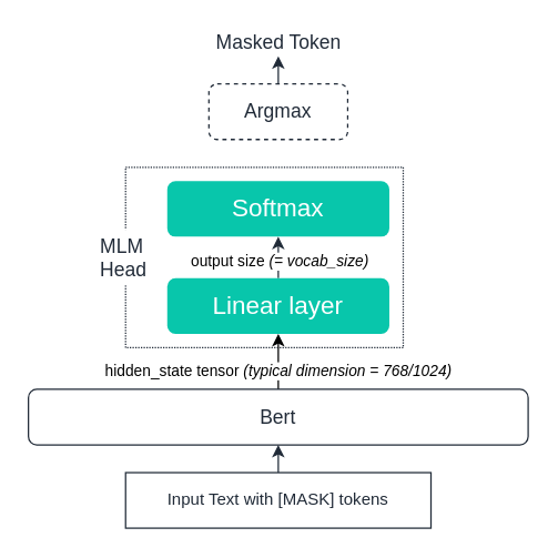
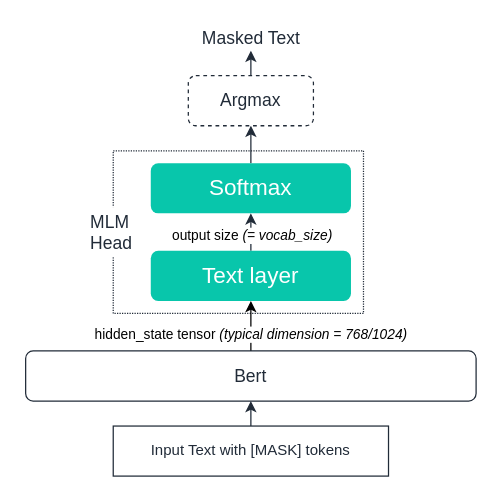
  <mxCell id="0" />
  <mxCell id="1" parent="0" />
  <mxCell id="2" value="" style="rounded=0;whiteSpace=wrap;html=1;align=center;dashed=1;dashPattern=1 1;perimeterSpacing=0;strokeColor=#212B38;fontColor=#212B38;" parent="1" vertex="1"><mxGeometry x="90" y="120" width="200" height="130" as="geometry" /></mxCell>
  <mxCell id="3" style="edgeStyle=orthogonalEdgeStyle;rounded=0;orthogonalLoop=1;jettySize=auto;html=1;exitX=0.5;exitY=0;exitDx=0;exitDy=0;entryX=0.5;entryY=1;entryDx=0;entryDy=0;" parent="1" source="5" target="8" edge="1"><mxGeometry relative="1" as="geometry" /></mxCell>
  <mxCell id="4" value="hidden_state tensor &lt;i&gt;(typical dimension = 768/1024)&lt;/i&gt;" style="edgeLabel;html=1;align=center;verticalAlign=middle;resizable=0;points=[];" parent="3" vertex="1" connectable="0"><mxGeometry x="-0.3" y="1" relative="1" as="geometry"><mxPoint as="offset" /></mxGeometry></mxCell>
  <mxCell id="5" value="Bert" style="rounded=1;whiteSpace=wrap;html=1;strokeColor=#212B38;fontColor=#212B38;fontSize=14;" parent="1" vertex="1"><mxGeometry x="20" y="280" width="360" height="40" as="geometry" /></mxCell>
  <mxCell id="6" style="edgeStyle=orthogonalEdgeStyle;rounded=0;orthogonalLoop=1;jettySize=auto;html=1;exitX=0.5;exitY=0;exitDx=0;exitDy=0;entryX=0.5;entryY=1;entryDx=0;entryDy=0;strokeColor=#212B38;fontColor=#212B38;" parent="1" source="8" target="10" edge="1"><mxGeometry relative="1" as="geometry" /></mxCell>
  <mxCell id="7" value="output size&amp;nbsp;&lt;i&gt;(= vocab_size)&lt;/i&gt;" style="edgeLabel;html=1;align=center;verticalAlign=middle;resizable=0;points=[];" parent="6" vertex="1" connectable="0"><mxGeometry x="-0.153" relative="1" as="geometry"><mxPoint as="offset" /></mxGeometry></mxCell>
- <mxCell id="8" value="Linear layer" style="rounded=1;whiteSpace=wrap;html=1;strokeColor=none;fillColor=#08C6AB;fontColor=#FFFFFF;fontSize=18;" parent="1" vertex="1"><mxGeometry x="120" y="200" width="160" height="40" as="geometry" /></mxCell>
+ <mxCell id="8" value="Text layer" style="rounded=1;whiteSpace=wrap;html=1;strokeColor=none;fillColor=#08C6AB;fontColor=#FFFFFF;fontSize=18;" parent="1" vertex="1"><mxGeometry x="120" y="200" width="160" height="40" as="geometry" /></mxCell>
+ <mxCell id="9" style="edgeStyle=orthogonalEdgeStyle;rounded=0;orthogonalLoop=1;jettySize=auto;html=1;exitX=0.5;exitY=0;exitDx=0;exitDy=0;entryX=0.5;entryY=1;entryDx=0;entryDy=0;strokeColor=#212B38;fontColor=#212B38;" parent="1" source="10" target="16" edge="1"><mxGeometry relative="1" as="geometry" /></mxCell>
  <mxCell id="10" value="Softmax" style="rounded=1;whiteSpace=wrap;html=1;strokeColor=none;fillColor=#08C6AB;fontColor=#FFFFFF;fontSize=18;" parent="1" vertex="1"><mxGeometry x="120" y="130" width="160" height="40" as="geometry" /></mxCell>
  <mxCell id="11" value="Input Text with [MASK] tokens" style="rounded=0;whiteSpace=wrap;html=1;strokeColor=#212B38;fontColor=#212B38;" parent="1" vertex="1"><mxGeometry x="90" y="340" width="220" height="40" as="geometry" /></mxCell>
  <mxCell id="12" value="" style="endArrow=classic;html=1;strokeColor=#212B38;fontColor=#212B38;exitX=0.5;exitY=0;exitDx=0;exitDy=0;" parent="1" source="11" target="5" edge="1"><mxGeometry width="50" height="50" relative="1" as="geometry"><mxPoint x="200" y="330" as="sourcePoint" /><mxPoint x="350" y="350" as="targetPoint" /></mxGeometry></mxCell>
  <mxCell id="13" value="MLM Head" style="text;html=1;align=left;verticalAlign=middle;whiteSpace=wrap;rounded=0;fillColor=#ffffff;fontColor=#212B38;fontSize=14;" parent="1" vertex="1"><mxGeometry x="70" y="165" width="40" height="40" as="geometry" /></mxCell>
- <mxCell id="14" value="Masked Token" style="text;html=1;fillColor=none;align=center;verticalAlign=middle;whiteSpace=wrap;rounded=0;fontColor=#212B38;fontSize=14;" parent="1" vertex="1"><mxGeometry x="143.75" y="20" width="112.5" height="20" as="geometry" /></mxCell>
+ <mxCell id="14" value="Masked Text" style="text;html=1;fillColor=none;align=center;verticalAlign=middle;whiteSpace=wrap;rounded=0;fontColor=#212B38;fontSize=14;" parent="1" vertex="1"><mxGeometry x="143.75" y="20" width="112.5" height="20" as="geometry" /></mxCell>
  <mxCell id="15" style="edgeStyle=orthogonalEdgeStyle;rounded=0;orthogonalLoop=1;jettySize=auto;html=1;exitX=0.5;exitY=0;exitDx=0;exitDy=0;entryX=0.5;entryY=1;entryDx=0;entryDy=0;strokeColor=#212B38;fontColor=#212B38;" parent="1" source="16" target="14" edge="1"><mxGeometry relative="1" as="geometry" /></mxCell>
  <mxCell id="16" value="Argmax" style="rounded=1;whiteSpace=wrap;html=1;align=center;strokeColor=#212B38;fontColor=#212B38;fontSize=14;dashed=1;" parent="1" vertex="1"><mxGeometry x="150" y="60" width="100" height="40" as="geometry" /></mxCell>
